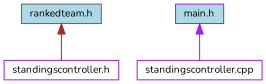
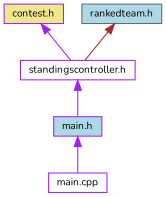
  digraph {
    fontname=Nunito
    node [color=purple fillcolor=white fontname=Nunito fontsize=10 shape=box style=filled]
    edge [color=purple dir=back fontname=Nunito fontsize=10 labelfontname=Helvetica labelfontsize=10 style=solid]
+   n1 [fillcolor=khaki fontcolor=black height=0.2 label="contest.h" width=0.4]
    n2 [height=0.2 label="standingscontroller.h" width=0.4]
    n3 [color=gray40 fillcolor=lightblue height=0.2 label="rankedteam.h" width=0.4]
    n4 [fillcolor=lightblue height=0.2 label="main.h" width=0.4]
-   n5 [height=0.2 label="standingscontroller.cpp" width=0.4]
+   n5 [height=0.2 label="main.cpp" width=0.4]
+   n1 -> n2
+   n2 -> n4
    n3 -> n2 [color=brown]
    n4 -> n5
  }
